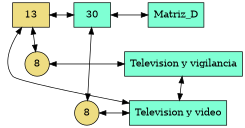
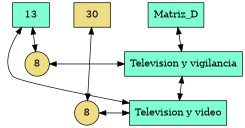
  digraph {
    nodesep=0.5
    rankdir=BT
    node [fillcolor=aquamarine shape=rectangle style=filled]
    edge [dir=both]
    n1 [label=Matriz_D]
-   n2 [fillcolor=lightgoldenrod label=13]
-   n3 [label=30]
+   n2 [label=13]
+   n3 [fillcolor=lightgoldenrod label=30]
    n4 [label="Television y vigilancia"]
    n5 [fillcolor=lightgoldenrod label=8 shape=circle]
    n6 [label="Television y video"]
    n7 [fillcolor=lightgoldenrod label=8 shape=circle]
    subgraph sub_1 {
      rank=same
      n1
      n2
    }
    subgraph sub_2 {
      rank=same
      n2
      n3
    }
    subgraph sub_3 {
      rank=same
      n4
      n5
    }
    subgraph sub_4 {
      rank=same
      n6
      n7
    }
    subgraph sub_5 {
      rank=same
      n1
      n2
      n3
    }
-   n2 -> n3
-   n3 -> n1
+   n4 -> n1
    n4 -> n5 [constraint=false]
    n5 -> n2
    n6 -> n2
    n6 -> n4
    n6 -> n7 [constraint=false]
    n7 -> n3
  }
